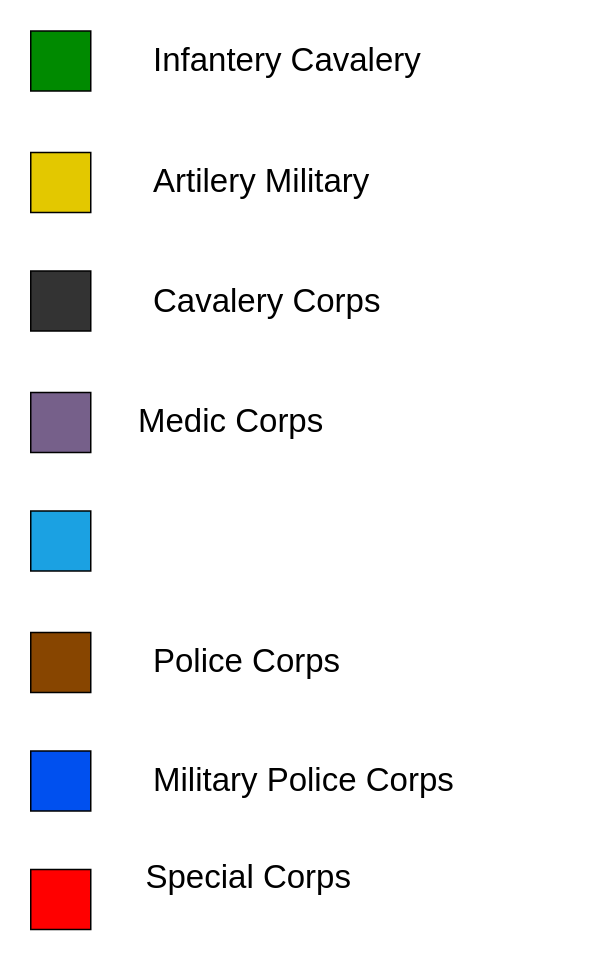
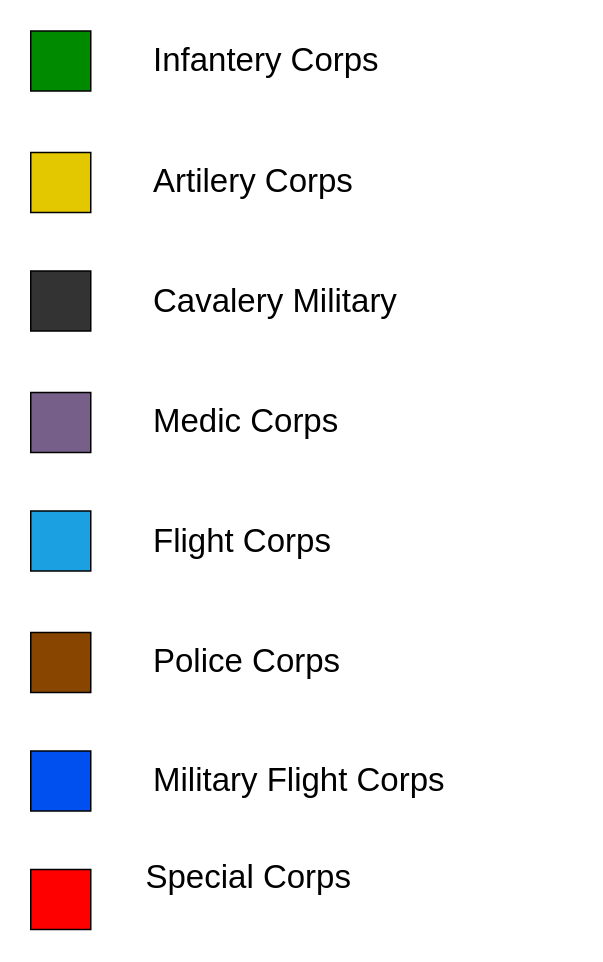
  <mxCell id="0" />
  <mxCell id="1" parent="0" />
  <mxCell id="2" value="" style="whiteSpace=wrap;html=1;aspect=fixed;fillColor=#008A00;" vertex="1" parent="1"><mxGeometry x="20" y="20" width="40" height="40" as="geometry" /></mxCell>
  <mxCell id="3" value="" style="whiteSpace=wrap;html=1;aspect=fixed;fillColor=#E3C800;" vertex="1" parent="1"><mxGeometry x="20" y="101" width="40" height="40" as="geometry" /></mxCell>
  <mxCell id="4" value="" style="whiteSpace=wrap;html=1;aspect=fixed;fillColor=#333333;" vertex="1" parent="1"><mxGeometry x="20" y="180" width="40" height="40" as="geometry" /></mxCell>
  <mxCell id="5" value="" style="whiteSpace=wrap;html=1;aspect=fixed;fillColor=#76608A;" vertex="1" parent="1"><mxGeometry x="20" y="261" width="40" height="40" as="geometry" /></mxCell>
  <mxCell id="6" value="" style="whiteSpace=wrap;html=1;aspect=fixed;fillColor=#1BA1E2;" vertex="1" parent="1"><mxGeometry x="20" y="340" width="40" height="40" as="geometry" /></mxCell>
  <mxCell id="7" value="" style="whiteSpace=wrap;html=1;aspect=fixed;fillColor=#874500;" vertex="1" parent="1"><mxGeometry x="20" y="421" width="40" height="40" as="geometry" /></mxCell>
  <mxCell id="8" value="" style="whiteSpace=wrap;html=1;aspect=fixed;fillColor=#0050EF;" vertex="1" parent="1"><mxGeometry x="20" y="500" width="40" height="40" as="geometry" /></mxCell>
  <mxCell id="9" value="" style="whiteSpace=wrap;html=1;aspect=fixed;fillColor=#FF0000;" vertex="1" parent="1"><mxGeometry x="20" y="579" width="40" height="40" as="geometry" /></mxCell>
- <mxCell id="10" value="&lt;font style=&quot;font-size: 22px&quot;&gt;Infantery Cavalery&lt;/font&gt;" style="text;html=1;strokeColor=none;fillColor=none;align=left;verticalAlign=middle;whiteSpace=wrap;rounded=0;" vertex="1" parent="1"><mxGeometry x="100" y="20" width="280" height="40" as="geometry" /></mxCell>
- <mxCell id="11" value="&lt;font style=&quot;font-size: 22px&quot;&gt;Artilery Military&lt;/font&gt;" style="text;html=1;strokeColor=none;fillColor=none;align=left;verticalAlign=middle;whiteSpace=wrap;rounded=0;" vertex="1" parent="1"><mxGeometry x="100" y="101" width="280" height="40" as="geometry" /></mxCell>
- <mxCell id="12" value="&lt;font style=&quot;font-size: 22px&quot;&gt;Cavalery Corps&lt;/font&gt;" style="text;html=1;strokeColor=none;fillColor=none;align=left;verticalAlign=middle;whiteSpace=wrap;rounded=0;" vertex="1" parent="1"><mxGeometry x="100" y="181" width="280" height="40" as="geometry" /></mxCell>
- <mxCell id="13" value="&lt;font style=&quot;font-size: 22px&quot;&gt;Medic Corps&lt;/font&gt;" style="text;html=1;strokeColor=none;fillColor=none;align=left;verticalAlign=middle;whiteSpace=wrap;rounded=0;" vertex="1" parent="1"><mxGeometry x="90" y="261" width="280" height="40" as="geometry" /></mxCell>
+ <mxCell id="10" value="&lt;font style=&quot;font-size: 22px&quot;&gt;Infantery Corps&lt;/font&gt;" style="text;html=1;strokeColor=none;fillColor=none;align=left;verticalAlign=middle;whiteSpace=wrap;rounded=0;" vertex="1" parent="1"><mxGeometry x="100" y="20" width="280" height="40" as="geometry" /></mxCell>
+ <mxCell id="11" value="&lt;font style=&quot;font-size: 22px&quot;&gt;Artilery Corps&lt;/font&gt;" style="text;html=1;strokeColor=none;fillColor=none;align=left;verticalAlign=middle;whiteSpace=wrap;rounded=0;" vertex="1" parent="1"><mxGeometry x="100" y="101" width="280" height="40" as="geometry" /></mxCell>
+ <mxCell id="12" value="&lt;font style=&quot;font-size: 22px&quot;&gt;Cavalery Military&lt;/font&gt;" style="text;html=1;strokeColor=none;fillColor=none;align=left;verticalAlign=middle;whiteSpace=wrap;rounded=0;" vertex="1" parent="1"><mxGeometry x="100" y="181" width="280" height="40" as="geometry" /></mxCell>
+ <mxCell id="13" value="&lt;font style=&quot;font-size: 22px&quot;&gt;Medic Corps&lt;/font&gt;" style="text;html=1;strokeColor=none;fillColor=none;align=left;verticalAlign=middle;whiteSpace=wrap;rounded=0;" vertex="1" parent="1"><mxGeometry x="100" y="261" width="280" height="40" as="geometry" /></mxCell>
+ <mxCell id="14" value="&lt;font style=&quot;font-size: 22px&quot;&gt;Flight Corps&lt;/font&gt;" style="text;html=1;strokeColor=none;fillColor=none;align=left;verticalAlign=middle;whiteSpace=wrap;rounded=0;" vertex="1" parent="1"><mxGeometry x="100" y="341" width="280" height="40" as="geometry" /></mxCell>
  <mxCell id="15" value="&lt;font style=&quot;font-size: 22px&quot;&gt;Police Corps&lt;/font&gt;" style="text;html=1;strokeColor=none;fillColor=none;align=left;verticalAlign=middle;whiteSpace=wrap;rounded=0;" vertex="1" parent="1"><mxGeometry x="100" y="421" width="280" height="40" as="geometry" /></mxCell>
- <mxCell id="16" value="&lt;font style=&quot;font-size: 22px&quot;&gt;Military Police Corps&lt;/font&gt;" style="text;html=1;strokeColor=none;fillColor=none;align=left;verticalAlign=middle;whiteSpace=wrap;rounded=0;" vertex="1" parent="1"><mxGeometry x="100" y="500" width="280" height="40" as="geometry" /></mxCell>
+ <mxCell id="16" value="&lt;font style=&quot;font-size: 22px&quot;&gt;Military Flight Corps&lt;/font&gt;" style="text;html=1;strokeColor=none;fillColor=none;align=left;verticalAlign=middle;whiteSpace=wrap;rounded=0;" vertex="1" parent="1"><mxGeometry x="100" y="500" width="280" height="40" as="geometry" /></mxCell>
  <mxCell id="17" value="&lt;font style=&quot;font-size: 22px&quot;&gt;Special Corps&lt;/font&gt;" style="text;html=1;strokeColor=none;fillColor=none;align=left;verticalAlign=middle;whiteSpace=wrap;rounded=0;" vertex="1" parent="1"><mxGeometry x="95" y="565" width="280" height="40" as="geometry" /></mxCell>
